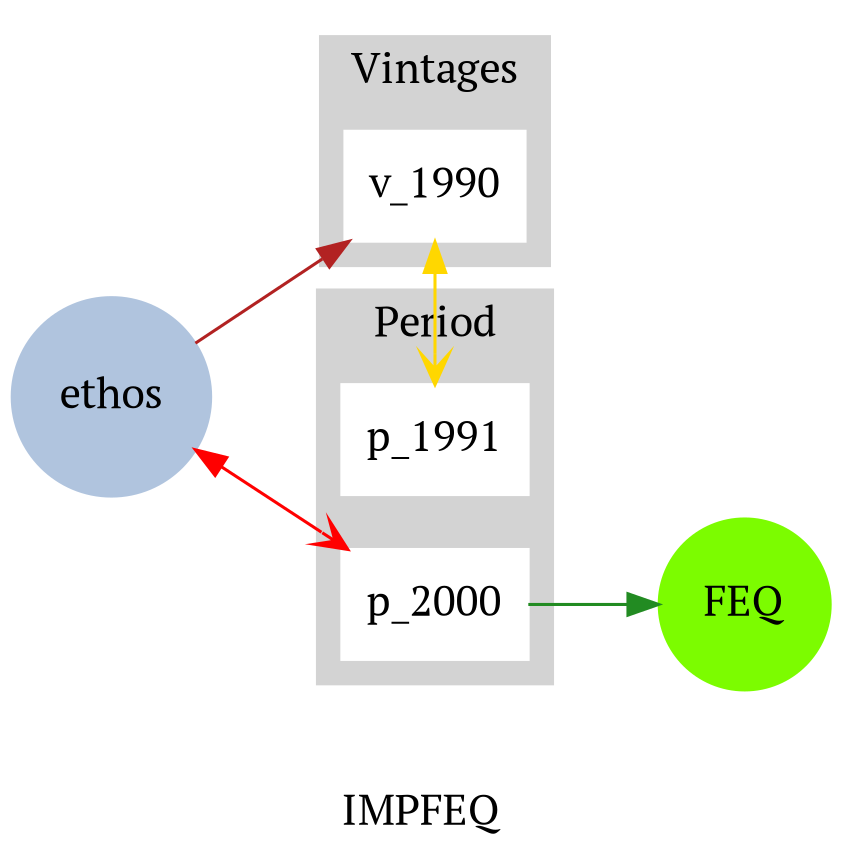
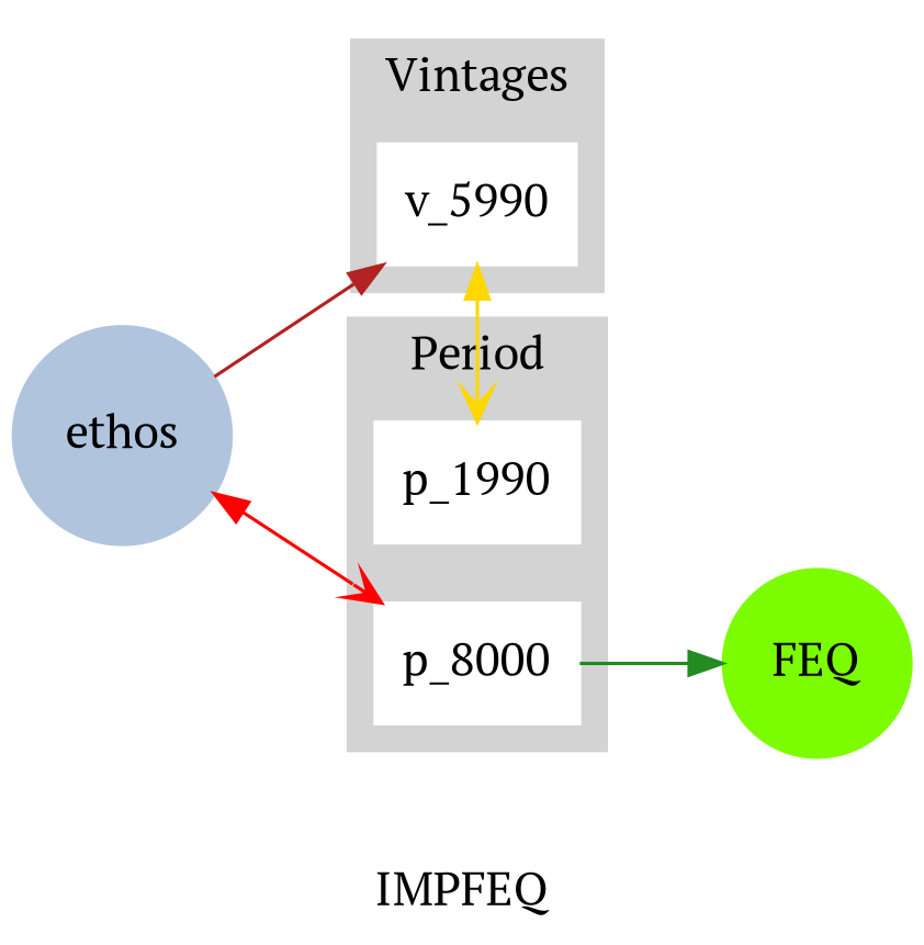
  strict digraph {
    color=black
    compound=True
    concentrate=True
    fontname="PT Serif"
    label=IMPFEQ
    rankdir=LR
    splines=False
    node [color=white fontname="PT Serif" shape=box style=filled]
    edge [arrowhead=vee decorate=True dir=both fontname="PT Serif" fontsize=8 labelfloat=false labelfontcolor=lightgreen weight=0.5]
-   v_1990
-   p_1990 [label=p_1991]
-   p_2000
+   v_1990 [label=v_5990]
+   p_1990
+   p_2000 [label=p_8000]
    FEQ [color=lawngreen shape=circle]
    ethos [color=lightsteelblue shape=circle]
    subgraph cluster_1 {
      color=lightgrey
      label=Period
      style=filled
      p_1990
      p_2000
    }
    subgraph cluster_2 {
      color=lightgrey
      label=Vintages
      style=filled
      v_1990
    }
    subgraph sub_3 {
      FEQ
      ethos
    }
    subgraph sub_4 {
      v_1990
      p_2000
      FEQ
      ethos
    }
    subgraph sub_5 {
      v_1990
      p_1990
      p_2000
    }
    v_1990 -> p_1990 [color=gold label="   "]
    p_2000 -> FEQ [arrowhead=normal color=forestgreen dir=forward label="   "]
    ethos -> v_1990 [arrowhead=normal color=firebrick dir=forward label="   "]
    ethos -> p_2000 [color=red label="   "]
  }
